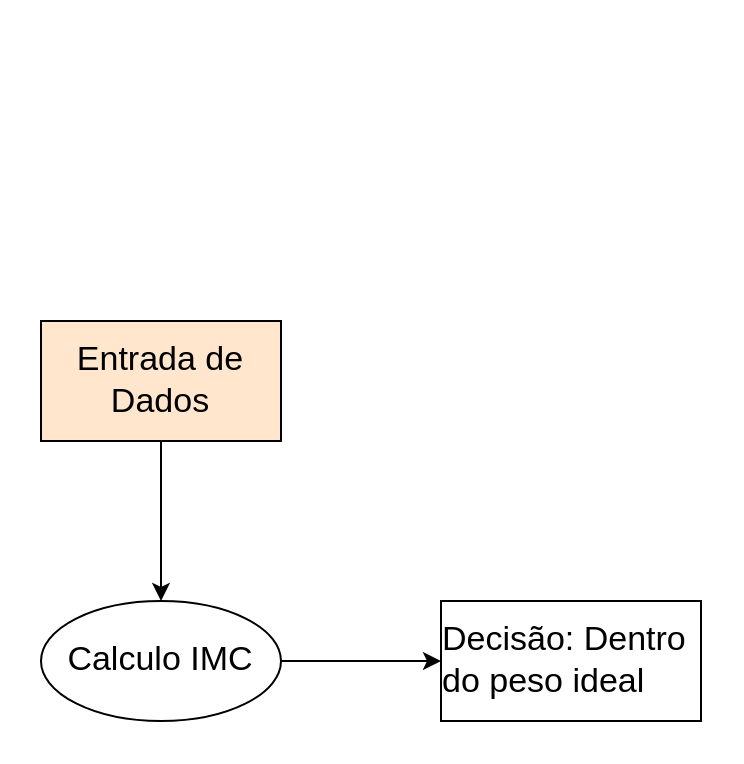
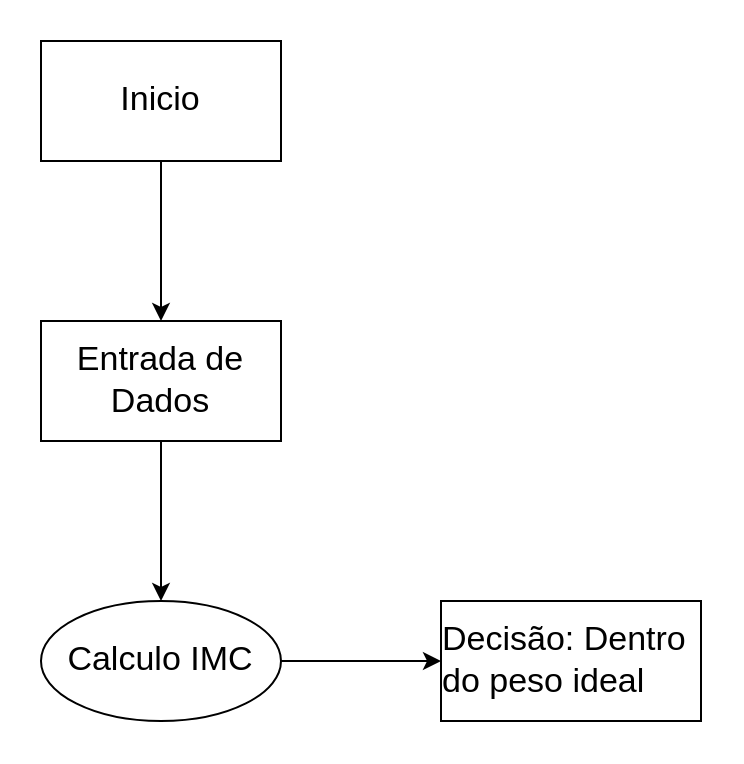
  <mxCell id="0" />
  <mxCell id="1" parent="0" />
+ <mxCell id="2" value="" style="edgeStyle=orthogonalEdgeStyle;rounded=0;orthogonalLoop=1;jettySize=auto;html=1;" edge="1" parent="1" source="3" target="5"><mxGeometry relative="1" as="geometry" /></mxCell>
+ <mxCell id="3" value="&lt;font style=&quot;font-size: 17px;&quot;&gt;Inicio&lt;/font&gt;" style="rounded=0;whiteSpace=wrap;html=1;" vertex="1" parent="1"><mxGeometry x="20" y="20" width="120" height="60" as="geometry" /></mxCell>
  <mxCell id="4" value="" style="edgeStyle=orthogonalEdgeStyle;rounded=0;orthogonalLoop=1;jettySize=auto;html=1;" edge="1" parent="1" source="5" target="7"><mxGeometry relative="1" as="geometry" /></mxCell>
- <mxCell id="5" value="&lt;font style=&quot;font-size: 17px;&quot;&gt;Entrada de Dados &lt;/font&gt;" style="rounded=0;whiteSpace=wrap;html=1;fillColor=#ffe6cc;" vertex="1" parent="1"><mxGeometry x="20" y="160" width="120" height="60" as="geometry" /></mxCell>
+ <mxCell id="5" value="&lt;font style=&quot;font-size: 17px;&quot;&gt;Entrada de Dados &lt;/font&gt;" style="rounded=0;whiteSpace=wrap;html=1;" vertex="1" parent="1"><mxGeometry x="20" y="160" width="120" height="60" as="geometry" /></mxCell>
  <mxCell id="6" value="" style="edgeStyle=orthogonalEdgeStyle;rounded=0;orthogonalLoop=1;jettySize=auto;html=1;" edge="1" parent="1" source="7" target="8"><mxGeometry relative="1" as="geometry" /></mxCell>
  <mxCell id="7" value="&lt;font style=&quot;font-size: 17px;&quot;&gt;Calculo IMC&lt;/font&gt;" style="ellipse;whiteSpace=wrap;html=1;" vertex="1" parent="1"><mxGeometry x="20" y="300" width="120" height="60" as="geometry" /></mxCell>
  <mxCell id="8" value="&lt;div style=&quot;text-align: left;&quot;&gt;&lt;span style=&quot;background-color: initial;&quot;&gt;&lt;font style=&quot;font-size: 17px;&quot;&gt;Decisão: Dentro do peso ideal&lt;/font&gt;&lt;/span&gt;&lt;/div&gt;" style="rounded=0;whiteSpace=wrap;html=1;" vertex="1" parent="1"><mxGeometry x="220" y="300" width="130" height="60" as="geometry" /></mxCell>
